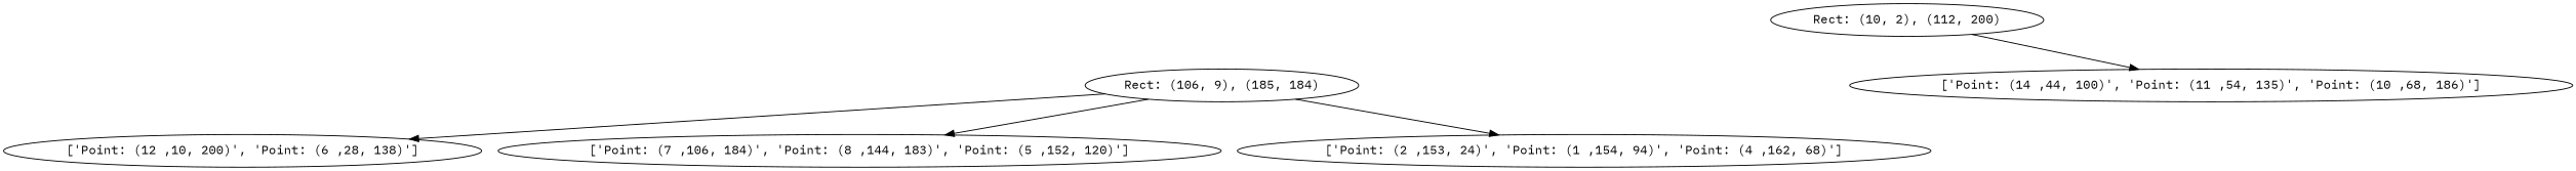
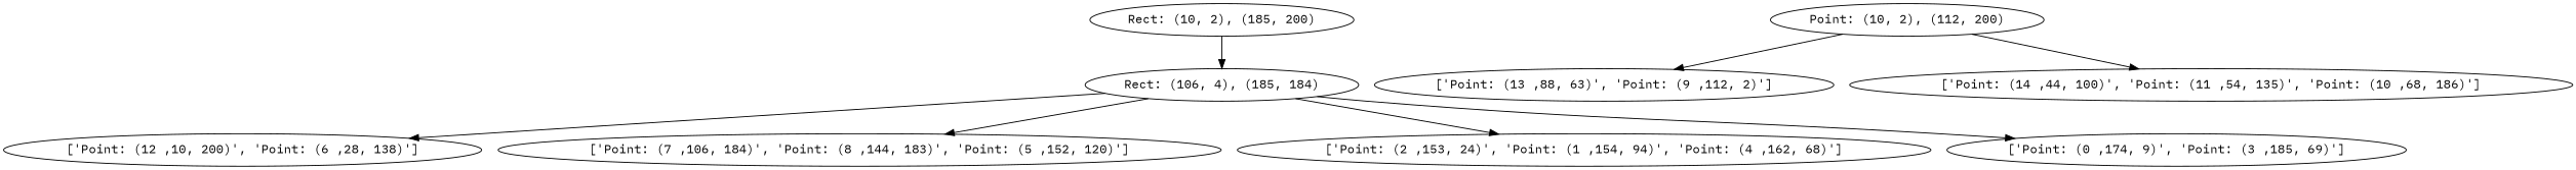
  digraph {
    fontname="IBM Plex Mono"
    node [fontname="IBM Plex Mono"]
    edge [fontname="IBM Plex Mono"]
-   n2 [label="Rect: (106, 9), (185, 184)"]
-   n3 [label="Rect: (10, 2), (112, 200)"]
+   n1 [label="Rect: (10, 2), (185, 200)"]
+   n2 [label="Rect: (106, 4), (185, 184)"]
+   n3 [label="Point: (10, 2), (112, 200)"]
+   n4 [label="['Point: (13 ,88, 63)', 'Point: (9 ,112, 2)']"]
    n5 [label="['Point: (14 ,44, 100)', 'Point: (11 ,54, 135)', 'Point: (10 ,68, 186)']"]
    n6 [label="['Point: (12 ,10, 200)', 'Point: (6 ,28, 138)']"]
    n7 [label="['Point: (7 ,106, 184)', 'Point: (8 ,144, 183)', 'Point: (5 ,152, 120)']"]
    n8 [label="['Point: (2 ,153, 24)', 'Point: (1 ,154, 94)', 'Point: (4 ,162, 68)']"]
+   n9 [label="['Point: (0 ,174, 9)', 'Point: (3 ,185, 69)']"]
+   n1 -> n2
    n2 -> n6
    n2 -> n7
    n2 -> n8
+   n2 -> n9
+   n3 -> n4
    n3 -> n5
  }
